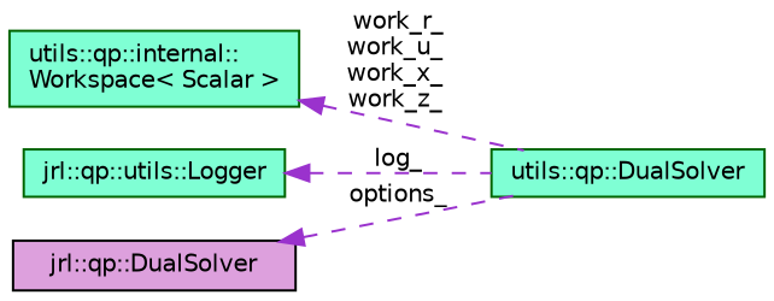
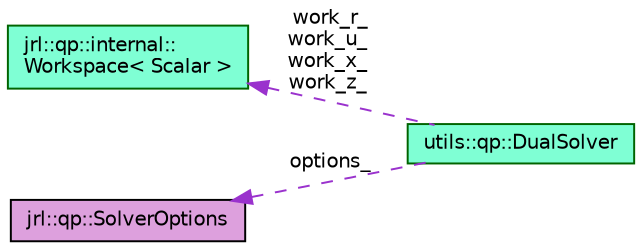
  digraph {
    rankdir=LR
    node [color=darkgreen fillcolor=aquamarine fontname=Helvetica fontsize=10 shape=record style=filled]
    edge [color=darkorchid3 dir=back fontname=Helvetica fontsize=10 labelfontname=Helvetica labelfontsize=10 style=dashed]
    n1 [fontcolor=black height=0.2 label="utils::qp::DualSolver" width=0.4]
-   n2 [height=0.2 label="utils::qp::internal::\lWorkspace\< Scalar \>" width=0.4]
-   n3 [height=0.2 label="jrl::qp::utils::Logger" width=0.4]
-   n4 [color=black fillcolor=plum height=0.2 label="jrl::qp::DualSolver" width=0.4]
+   n2 [height=0.2 label="jrl::qp::internal::\lWorkspace\< Scalar \>" width=0.4]
+   n4 [color=black fillcolor=plum height=0.2 label="jrl::qp::SolverOptions" width=0.4]
    n2 -> n1 [label=" work_r_\nwork_u_\nwork_x_\nwork_z_"]
-   n3 -> n1 [label=" log_"]
    n4 -> n1 [label=" options_"]
  }
